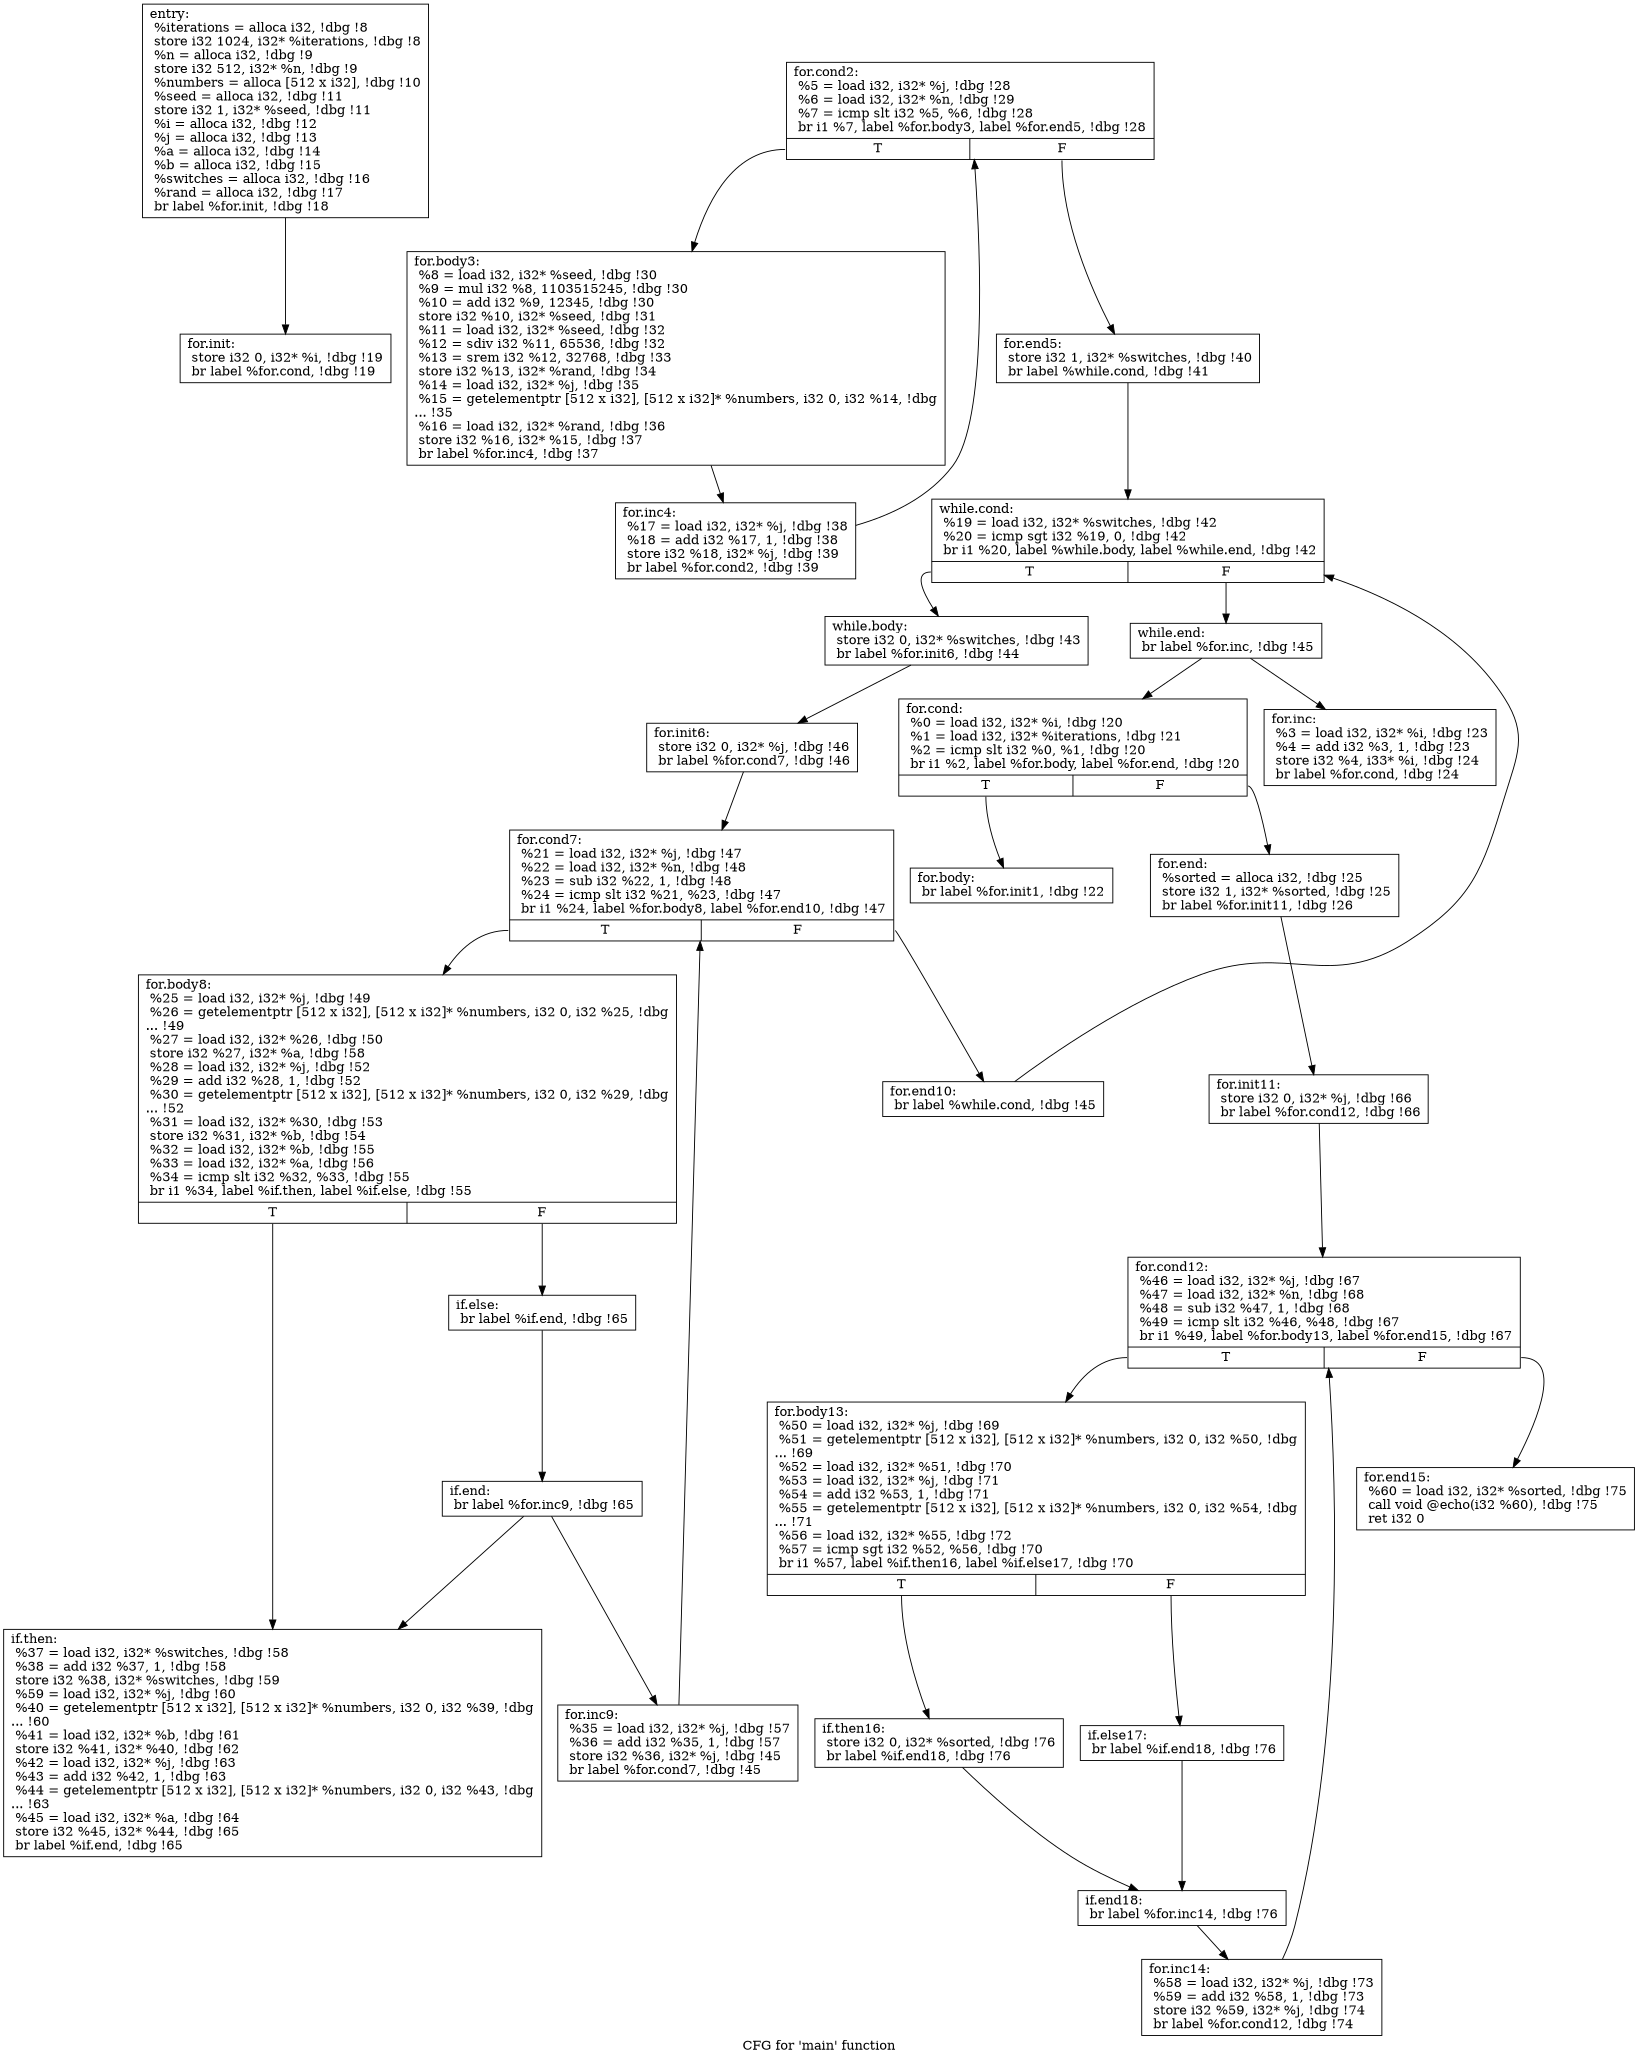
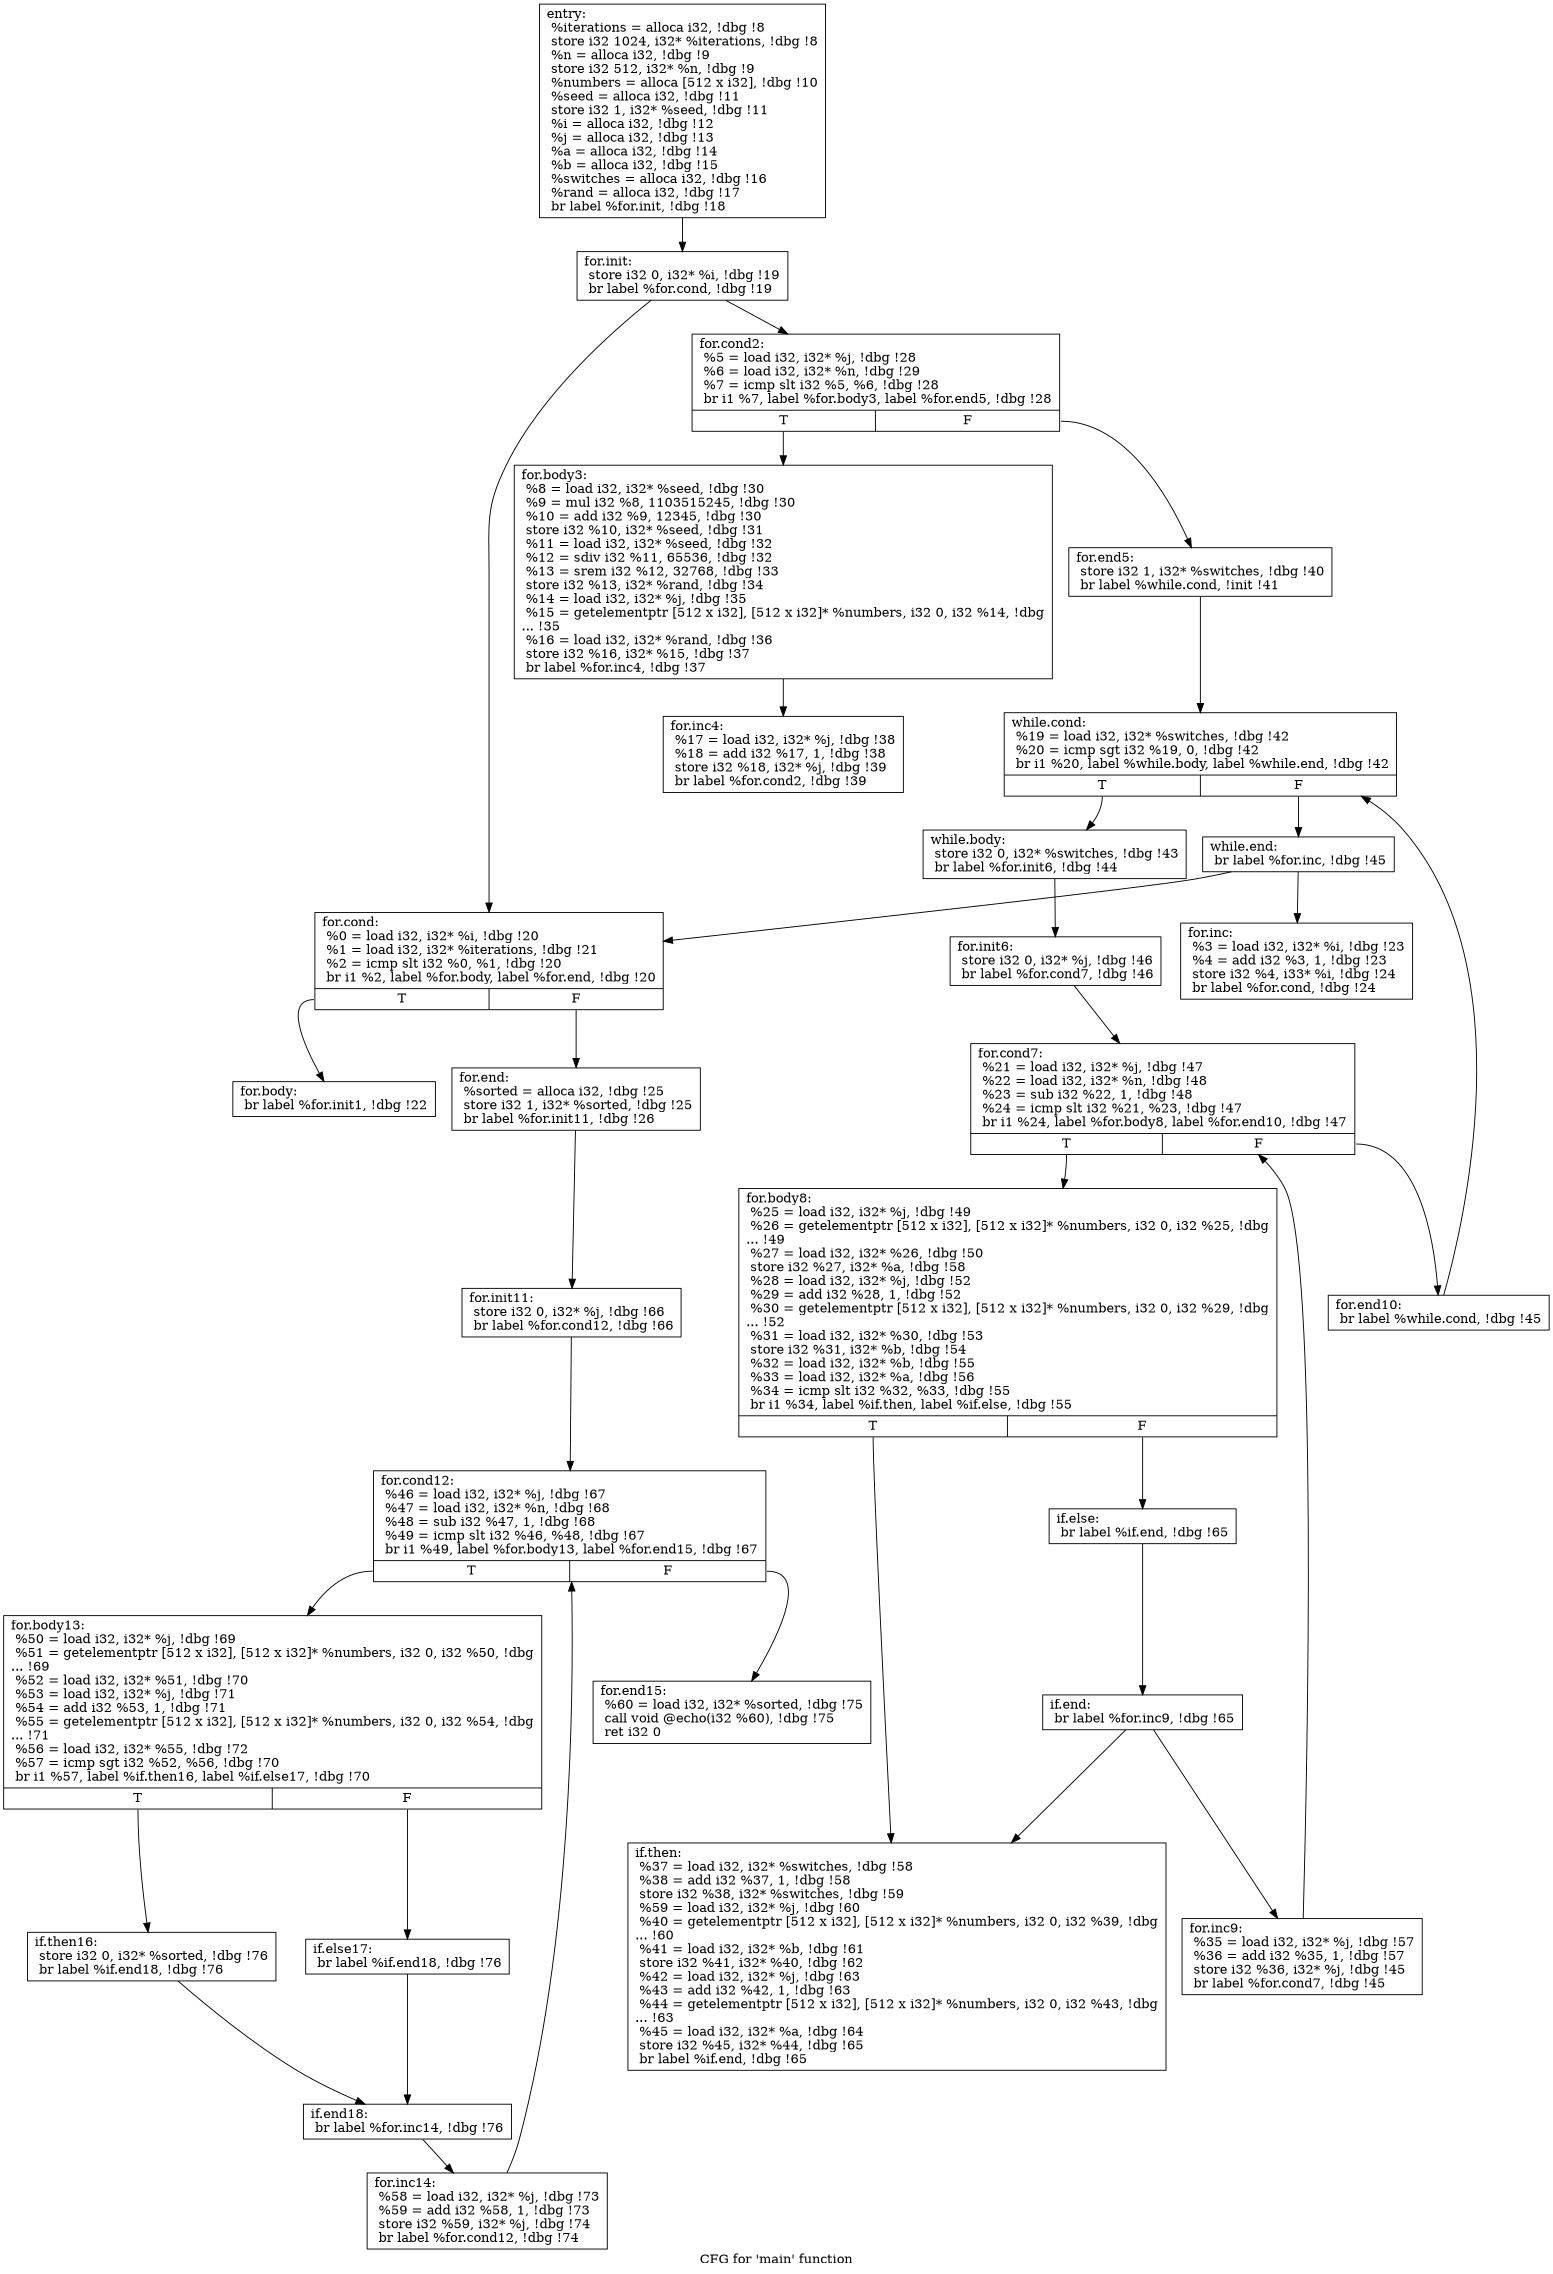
  digraph {
    label="CFG for 'main' function"
    node [shape=record]
    n1 [label="{entry:\l  %iterations = alloca i32, !dbg !8\l  store i32 1024, i32* %iterations, !dbg !8\l  %n = alloca i32, !dbg !9\l  store i32 512, i32* %n, !dbg !9\l  %numbers = alloca [512 x i32], !dbg !10\l  %seed = alloca i32, !dbg !11\l  store i32 1, i32* %seed, !dbg !11\l  %i = alloca i32, !dbg !12\l  %j = alloca i32, !dbg !13\l  %a = alloca i32, !dbg !14\l  %b = alloca i32, !dbg !15\l  %switches = alloca i32, !dbg !16\l  %rand = alloca i32, !dbg !17\l  br label %for.init, !dbg !18\l}"]
    n2 [label="{for.init:                                         \l  store i32 0, i32* %i, !dbg !19\l  br label %for.cond, !dbg !19\l}"]
    n3 [label="{for.cond:                                         \l  %0 = load i32, i32* %i, !dbg !20\l  %1 = load i32, i32* %iterations, !dbg !21\l  %2 = icmp slt i32 %0, %1, !dbg !20\l  br i1 %2, label %for.body, label %for.end, !dbg !20\l|{<s0>T|<s1>F}}"]
    n4 [label="{for.body:                                         \l  br label %for.init1, !dbg !22\l}"]
    n5 [label="{for.end:                                          \l  %sorted = alloca i32, !dbg !25\l  store i32 1, i32* %sorted, !dbg !25\l  br label %for.init11, !dbg !26\l}"]
    n6 [label="{for.init11:                                       \l  store i32 0, i32* %j, !dbg !66\l  br label %for.cond12, !dbg !66\l}"]
    n7 [label="{for.cond12:                                       \l  %46 = load i32, i32* %j, !dbg !67\l  %47 = load i32, i32* %n, !dbg !68\l  %48 = sub i32 %47, 1, !dbg !68\l  %49 = icmp slt i32 %46, %48, !dbg !67\l  br i1 %49, label %for.body13, label %for.end15, !dbg !67\l|{<s0>T|<s1>F}}"]
    n8 [label="{for.cond2:                                        \l  %5 = load i32, i32* %j, !dbg !28\l  %6 = load i32, i32* %n, !dbg !29\l  %7 = icmp slt i32 %5, %6, !dbg !28\l  br i1 %7, label %for.body3, label %for.end5, !dbg !28\l|{<s0>T|<s1>F}}"]
    n9 [label="{for.body3:                                        \l  %8 = load i32, i32* %seed, !dbg !30\l  %9 = mul i32 %8, 1103515245, !dbg !30\l  %10 = add i32 %9, 12345, !dbg !30\l  store i32 %10, i32* %seed, !dbg !31\l  %11 = load i32, i32* %seed, !dbg !32\l  %12 = sdiv i32 %11, 65536, !dbg !32\l  %13 = srem i32 %12, 32768, !dbg !33\l  store i32 %13, i32* %rand, !dbg !34\l  %14 = load i32, i32* %j, !dbg !35\l  %15 = getelementptr [512 x i32], [512 x i32]* %numbers, i32 0, i32 %14, !dbg\l... !35\l  %16 = load i32, i32* %rand, !dbg !36\l  store i32 %16, i32* %15, !dbg !37\l  br label %for.inc4, !dbg !37\l}"]
-   n10 [label="{for.end5:                                         \l  store i32 1, i32* %switches, !dbg !40\l  br label %while.cond, !dbg !41\l}"]
+   n10 [label="{for.end5:                                         \l  store i32 1, i32* %switches, !dbg !40\l  br label %while.cond, !init !41\l}"]
    n11 [label="{for.inc:                                          \l  %3 = load i32, i32* %i, !dbg !23\l  %4 = add i32 %3, 1, !dbg !23\l  store i32 %4, i33* %i, !dbg !24\l  br label %for.cond, !dbg !24\l}"]
    n12 [label="{for.body13:                                       \l  %50 = load i32, i32* %j, !dbg !69\l  %51 = getelementptr [512 x i32], [512 x i32]* %numbers, i32 0, i32 %50, !dbg\l... !69\l  %52 = load i32, i32* %51, !dbg !70\l  %53 = load i32, i32* %j, !dbg !71\l  %54 = add i32 %53, 1, !dbg !71\l  %55 = getelementptr [512 x i32], [512 x i32]* %numbers, i32 0, i32 %54, !dbg\l... !71\l  %56 = load i32, i32* %55, !dbg !72\l  %57 = icmp sgt i32 %52, %56, !dbg !70\l  br i1 %57, label %if.then16, label %if.else17, !dbg !70\l|{<s0>T|<s1>F}}"]
    n13 [label="{for.end15:                                        \l  %60 = load i32, i32* %sorted, !dbg !75\l  call void @echo(i32 %60), !dbg !75\l  ret i32 0\l}"]
    n14 [label="{for.inc4:                                         \l  %17 = load i32, i32* %j, !dbg !38\l  %18 = add i32 %17, 1, !dbg !38\l  store i32 %18, i32* %j, !dbg !39\l  br label %for.cond2, !dbg !39\l}"]
    n15 [label="{while.cond:                                       \l  %19 = load i32, i32* %switches, !dbg !42\l  %20 = icmp sgt i32 %19, 0, !dbg !42\l  br i1 %20, label %while.body, label %while.end, !dbg !42\l|{<s0>T|<s1>F}}"]
    n16 [label="{while.body:                                       \l  store i32 0, i32* %switches, !dbg !43\l  br label %for.init6, !dbg !44\l}"]
    n17 [label="{while.end:                                        \l  br label %for.inc, !dbg !45\l}"]
    n18 [label="{for.init6:                                        \l  store i32 0, i32* %j, !dbg !46\l  br label %for.cond7, !dbg !46\l}"]
    n19 [label="{for.cond7:                                        \l  %21 = load i32, i32* %j, !dbg !47\l  %22 = load i32, i32* %n, !dbg !48\l  %23 = sub i32 %22, 1, !dbg !48\l  %24 = icmp slt i32 %21, %23, !dbg !47\l  br i1 %24, label %for.body8, label %for.end10, !dbg !47\l|{<s0>T|<s1>F}}"]
    n20 [label="{for.body8:                                        \l  %25 = load i32, i32* %j, !dbg !49\l  %26 = getelementptr [512 x i32], [512 x i32]* %numbers, i32 0, i32 %25, !dbg\l... !49\l  %27 = load i32, i32* %26, !dbg !50\l  store i32 %27, i32* %a, !dbg !58\l  %28 = load i32, i32* %j, !dbg !52\l  %29 = add i32 %28, 1, !dbg !52\l  %30 = getelementptr [512 x i32], [512 x i32]* %numbers, i32 0, i32 %29, !dbg\l... !52\l  %31 = load i32, i32* %30, !dbg !53\l  store i32 %31, i32* %b, !dbg !54\l  %32 = load i32, i32* %b, !dbg !55\l  %33 = load i32, i32* %a, !dbg !56\l  %34 = icmp slt i32 %32, %33, !dbg !55\l  br i1 %34, label %if.then, label %if.else, !dbg !55\l|{<s0>T|<s1>F}}"]
    n21 [label="{for.end10:                                        \l  br label %while.cond, !dbg !45\l}"]
    n22 [label="{if.then:                                          \l  %37 = load i32, i32* %switches, !dbg !58\l  %38 = add i32 %37, 1, !dbg !58\l  store i32 %38, i32* %switches, !dbg !59\l  %59 = load i32, i32* %j, !dbg !60\l  %40 = getelementptr [512 x i32], [512 x i32]* %numbers, i32 0, i32 %39, !dbg\l... !60\l  %41 = load i32, i32* %b, !dbg !61\l  store i32 %41, i32* %40, !dbg !62\l  %42 = load i32, i32* %j, !dbg !63\l  %43 = add i32 %42, 1, !dbg !63\l  %44 = getelementptr [512 x i32], [512 x i32]* %numbers, i32 0, i32 %43, !dbg\l... !63\l  %45 = load i32, i32* %a, !dbg !64\l  store i32 %45, i32* %44, !dbg !65\l  br label %if.end, !dbg !65\l}"]
    n23 [label="{if.else:                                          \l  br label %if.end, !dbg !65\l}"]
    n24 [label="{if.end:                                           \l  br label %for.inc9, !dbg !65\l}"]
    n25 [label="{for.inc9:                                         \l  %35 = load i32, i32* %j, !dbg !57\l  %36 = add i32 %35, 1, !dbg !57\l  store i32 %36, i32* %j, !dbg !45\l  br label %for.cond7, !dbg !45\l}"]
    n26 [label="{if.then16:                                        \l  store i32 0, i32* %sorted, !dbg !76\l  br label %if.end18, !dbg !76\l}"]
    n27 [label="{if.else17:                                        \l  br label %if.end18, !dbg !76\l}"]
    n28 [label="{if.end18:                                         \l  br label %for.inc14, !dbg !76\l}"]
    n29 [label="{for.inc14:                                        \l  %58 = load i32, i32* %j, !dbg !73\l  %59 = add i32 %58, 1, !dbg !73\l  store i32 %59, i32* %j, !dbg !74\l  br label %for.cond12, !dbg !74\l}"]
    n1 -> n2
+   n2 -> n3
    n3 -> n4 [tailport=s0]
    n3 -> n5 [tailport=s1]
    n5 -> n6
    n6 -> n7
    n7 -> n12 [tailport=s0]
    n7 -> n13 [tailport=s1]
    n8 -> n9 [tailport=s0]
    n8 -> n10 [tailport=s1]
    n9 -> n14
    n10 -> n15
    n12 -> n26 [tailport=s0]
    n12 -> n27 [tailport=s1]
-   n14 -> n8
+   n2 -> n8
    n15 -> n16 [tailport=s0]
    n15 -> n17 [tailport=s1]
    n16 -> n18
    n17 -> n3
    n17 -> n11
    n18 -> n19
    n19 -> n20 [tailport=s0]
    n19 -> n21 [tailport=s1]
    n20 -> n22 [tailport=s0]
    n20 -> n23 [tailport=s1]
    n21 -> n15
    n23 -> n24
    n24 -> n22
    n24 -> n25
    n25 -> n19
    n26 -> n28
    n27 -> n28
    n28 -> n29
    n29 -> n7
  }
